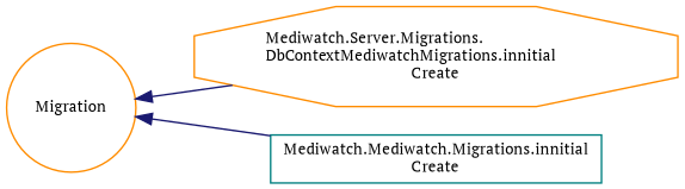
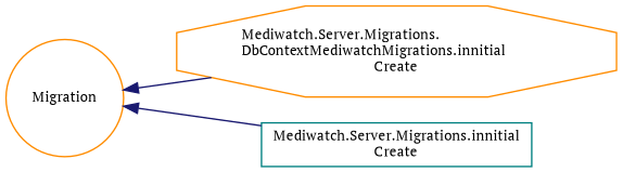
  digraph {
    rankdir=LR
    fontname="PT Serif"
    node [color=darkorange fillcolor=white fontname="PT Serif" fontsize=10 style=filled]
    edge [color=midnightblue dir=back fontname="PT Serif" fontsize=10 labelfontname=Helvetica labelfontsize=10 style=solid]
    n1 [height=0.2 label=Migration shape=circle width=0.4]
    n2 [height=0.2 label="Mediwatch.Server.Migrations.\lDbContextMediwatchMigrations.innitial\lCreate" shape=octagon width=0.4]
-   n3 [color=teal height=0.2 label="Mediwatch.Mediwatch.Migrations.innitial\lCreate" shape=box width=0.4]
+   n3 [color=teal height=0.2 label="Mediwatch.Server.Migrations.innitial\lCreate" shape=box width=0.4]
    n1 -> n2
    n1 -> n3
  }
